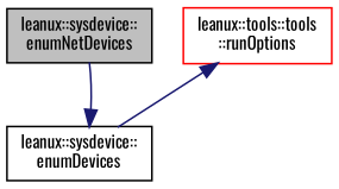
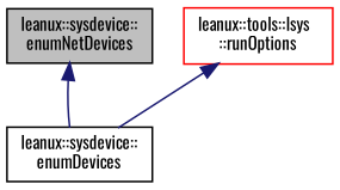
  digraph {
    fontname=Oswald
    rankdir=TB
    node [color=black fontname=Oswald fontsize=10 shape=record]
    edge [color=midnightblue dir=back fontname=Oswald fontsize=10 labelfontname=Helvetica labelfontsize=10 style=solid]
    n1 [fillcolor=grey75 fontcolor=black height=0.2 label="leanux::sysdevice::\lenumNetDevices" style=filled width=0.4]
    n2 [height=0.2 label="leanux::sysdevice::\lenumDevices" width=0.4]
-   n3 [color=red height=0.2 label="leanux::tools::tools\l::runOptions" width=0.4]
-   n2 -> n1
+   n3 [color=red height=0.2 label="leanux::tools::lsys\l::runOptions" width=0.4]
+   n1 -> n2
    n3 -> n2
  }
